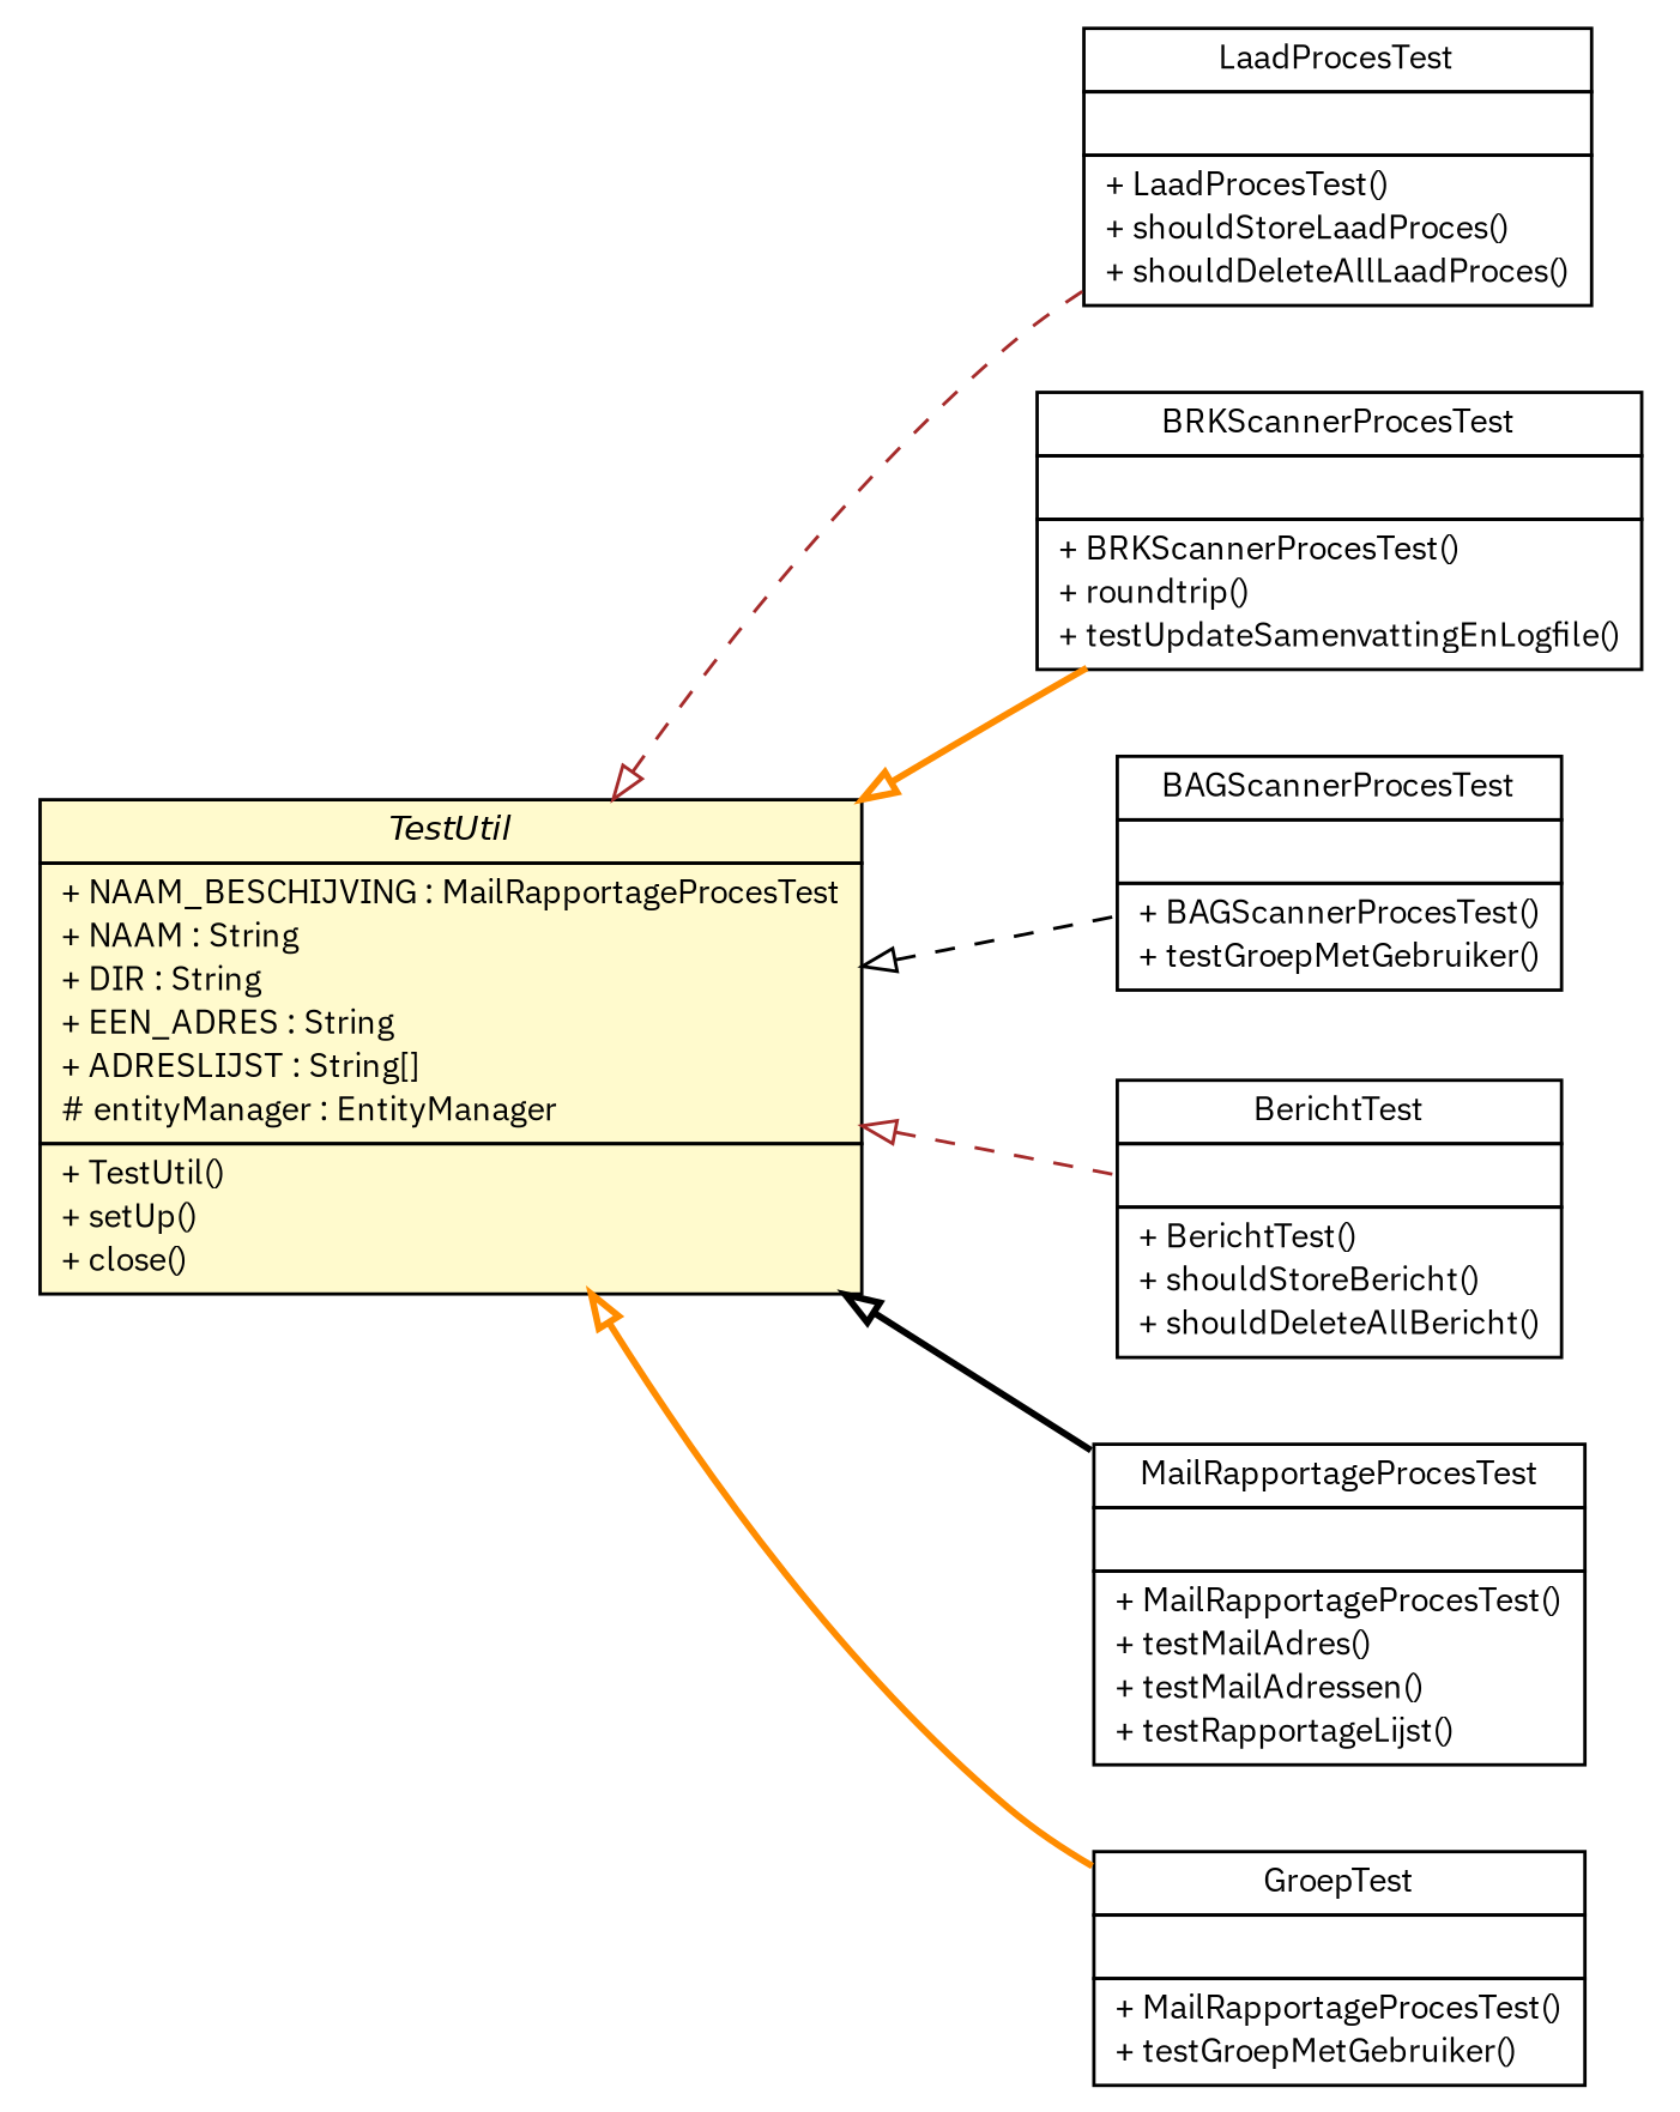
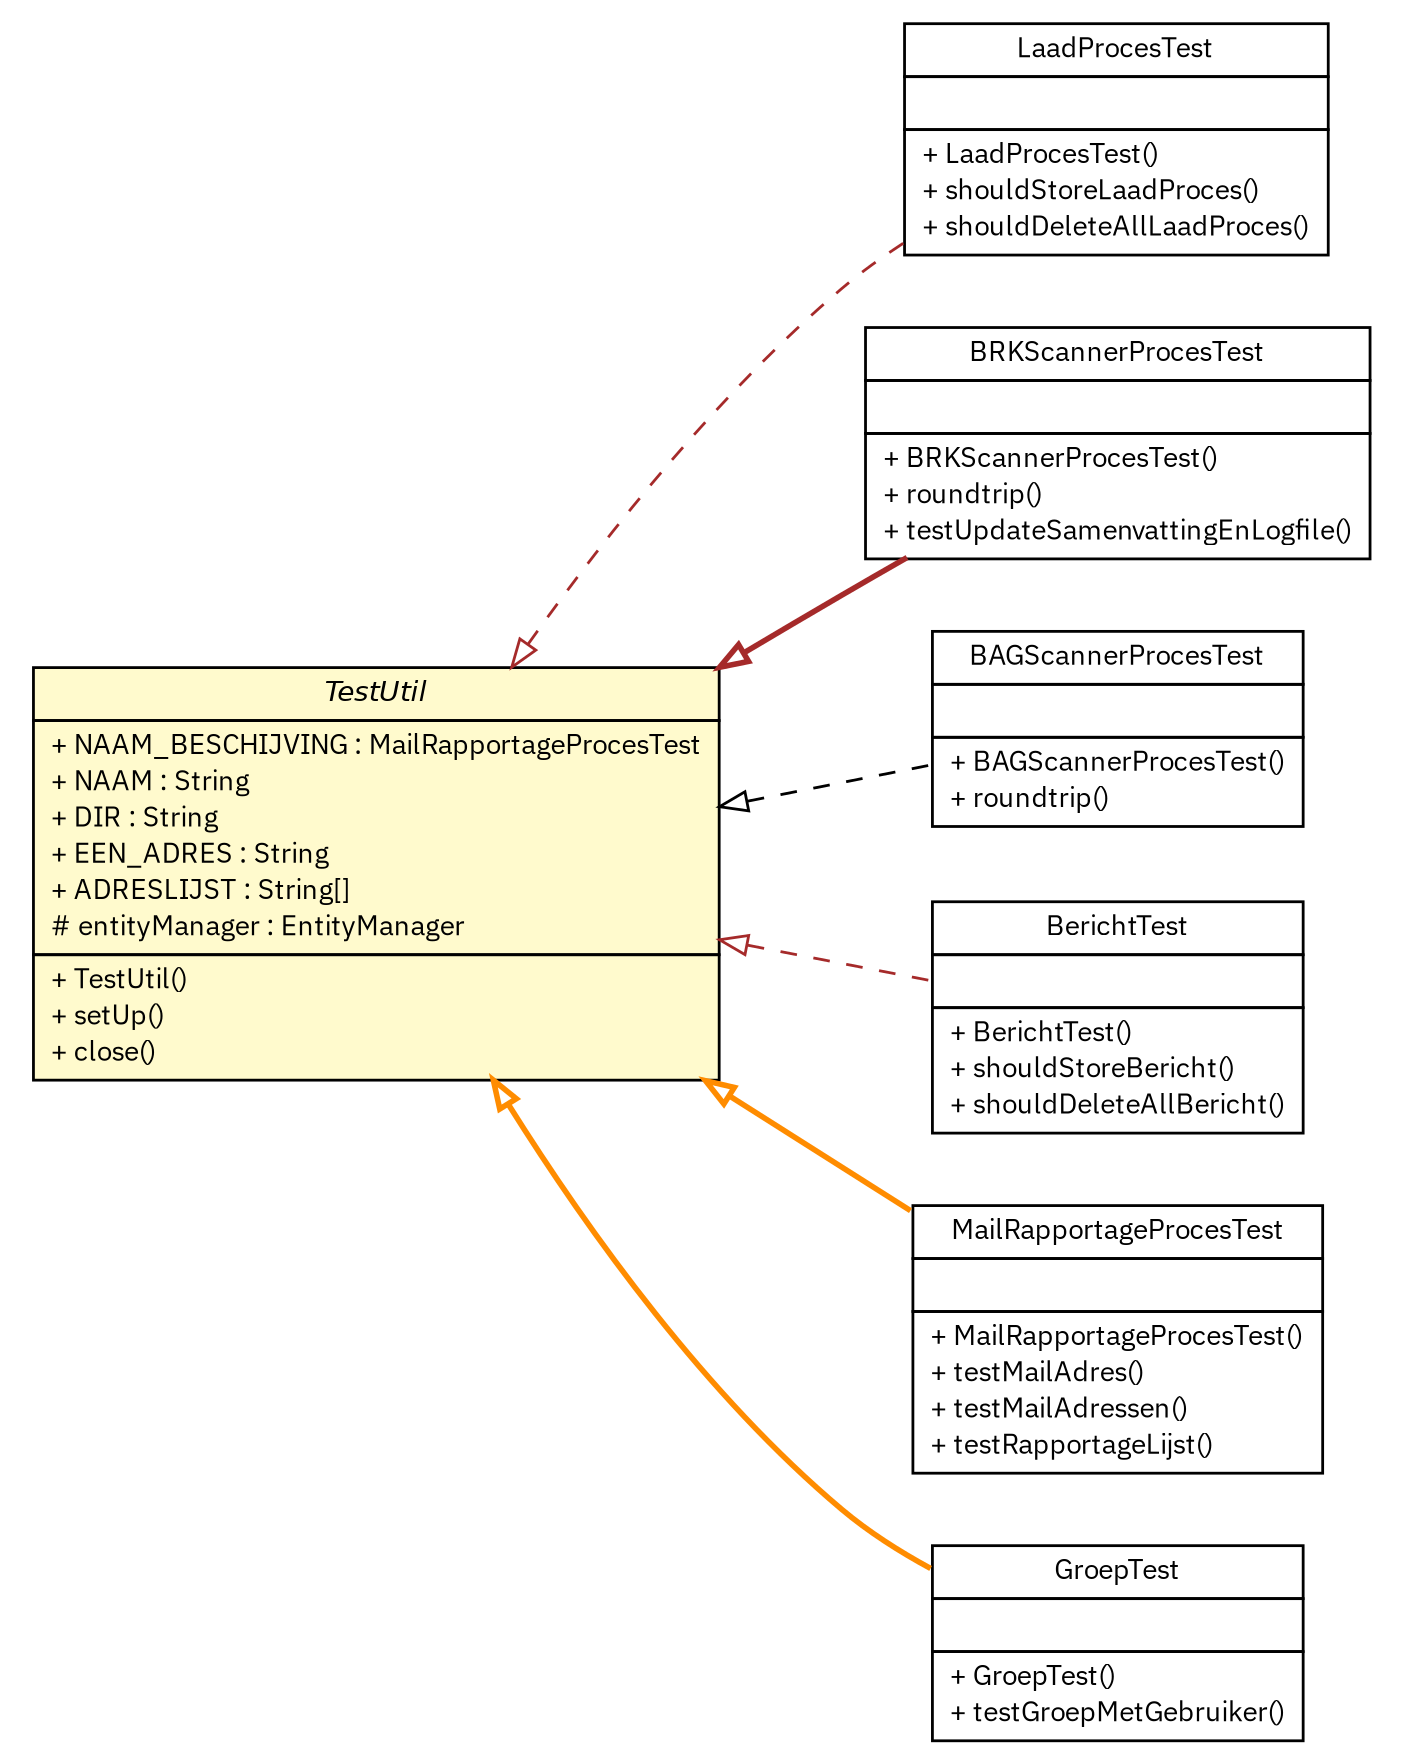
  digraph {
    fontname="IBM Plex Sans"
    nodesep=0.25
    rankdir=LR
    ranksep=0.5
    node [fontcolor=black fontname="IBM Plex Sans" fontsize=10.0 shape=plaintext]
    edge [arrowtail=empty color=brown dir=back fontname="IBM Plex Sans" fontsize=10 headport=p labelfontname=Helvetica labelfontsize=10 style=dashed tailport=p]
    n1 [label=<<table title="nl.b3p.brmo.persistence.staging.LaadProcesTest" border="0" cellborder="1" cellspacing="0" cellpadding="2" port="p" href="./staging/LaadProcesTest.html"> 		<tr><td><table border="0" cellspacing="0" cellpadding="1"> <tr><td align="center" balign="center"> LaadProcesTest </td></tr> 		</table></td></tr> 		<tr><td><table border="0" cellspacing="0" cellpadding="1"> <tr><td align="left" balign="left">  </td></tr> 		</table></td></tr> 		<tr><td><table border="0" cellspacing="0" cellpadding="1"> <tr><td align="left" balign="left"> + LaadProcesTest() </td></tr> <tr><td align="left" balign="left"> + shouldStoreLaadProces() </td></tr> <tr><td align="left" balign="left"> + shouldDeleteAllLaadProces() </td></tr> 		</table></td></tr> 		</table>>]
    n2 [label=<<table title="nl.b3p.brmo.persistence.staging.BRKScannerProcesTest" border="0" cellborder="1" cellspacing="0" cellpadding="2" port="p" href="./staging/BRKScannerProcesTest.html"> 		<tr><td><table border="0" cellspacing="0" cellpadding="1"> <tr><td align="center" balign="center"> BRKScannerProcesTest </td></tr> 		</table></td></tr> 		<tr><td><table border="0" cellspacing="0" cellpadding="1"> <tr><td align="left" balign="left">  </td></tr> 		</table></td></tr> 		<tr><td><table border="0" cellspacing="0" cellpadding="1"> <tr><td align="left" balign="left"> + BRKScannerProcesTest() </td></tr> <tr><td align="left" balign="left"> + roundtrip() </td></tr> <tr><td align="left" balign="left"> + testUpdateSamenvattingEnLogfile() </td></tr> 		</table></td></tr> 		</table>>]
-   n3 [label=<<table title="nl.b3p.brmo.persistence.staging.BAGScannerProcesTest" border="0" cellborder="1" cellspacing="0" cellpadding="2" port="p" href="./staging/BAGScannerProcesTest.html"> 		<tr><td><table border="0" cellspacing="0" cellpadding="1"> <tr><td align="center" balign="center"> BAGScannerProcesTest </td></tr> 		</table></td></tr> 		<tr><td><table border="0" cellspacing="0" cellpadding="1"> <tr><td align="left" balign="left">  </td></tr> 		</table></td></tr> 		<tr><td><table border="0" cellspacing="0" cellpadding="1"> <tr><td align="left" balign="left"> + BAGScannerProcesTest() </td></tr> <tr><td align="left" balign="left"> + testGroepMetGebruiker() </td></tr> 		</table></td></tr> 		</table>>]
+   n3 [label=<<table title="nl.b3p.brmo.persistence.staging.BAGScannerProcesTest" border="0" cellborder="1" cellspacing="0" cellpadding="2" port="p" href="./staging/BAGScannerProcesTest.html"> 		<tr><td><table border="0" cellspacing="0" cellpadding="1"> <tr><td align="center" balign="center"> BAGScannerProcesTest </td></tr> 		</table></td></tr> 		<tr><td><table border="0" cellspacing="0" cellpadding="1"> <tr><td align="left" balign="left">  </td></tr> 		</table></td></tr> 		<tr><td><table border="0" cellspacing="0" cellpadding="1"> <tr><td align="left" balign="left"> + BAGScannerProcesTest() </td></tr> <tr><td align="left" balign="left"> + roundtrip() </td></tr> 		</table></td></tr> 		</table>>]
    n4 [label=<<table title="nl.b3p.brmo.persistence.staging.BerichtTest" border="0" cellborder="1" cellspacing="0" cellpadding="2" port="p" href="./staging/BerichtTest.html"> 		<tr><td><table border="0" cellspacing="0" cellpadding="1"> <tr><td align="center" balign="center"> BerichtTest </td></tr> 		</table></td></tr> 		<tr><td><table border="0" cellspacing="0" cellpadding="1"> <tr><td align="left" balign="left">  </td></tr> 		</table></td></tr> 		<tr><td><table border="0" cellspacing="0" cellpadding="1"> <tr><td align="left" balign="left"> + BerichtTest() </td></tr> <tr><td align="left" balign="left"> + shouldStoreBericht() </td></tr> <tr><td align="left" balign="left"> + shouldDeleteAllBericht() </td></tr> 		</table></td></tr> 		</table>>]
    n5 [label=<<table title="nl.b3p.brmo.persistence.staging.MailRapportageProcesTest" border="0" cellborder="1" cellspacing="0" cellpadding="2" port="p" href="./staging/MailRapportageProcesTest.html"> 		<tr><td><table border="0" cellspacing="0" cellpadding="1"> <tr><td align="center" balign="center"> MailRapportageProcesTest </td></tr> 		</table></td></tr> 		<tr><td><table border="0" cellspacing="0" cellpadding="1"> <tr><td align="left" balign="left">  </td></tr> 		</table></td></tr> 		<tr><td><table border="0" cellspacing="0" cellpadding="1"> <tr><td align="left" balign="left"> + MailRapportageProcesTest() </td></tr> <tr><td align="left" balign="left"> + testMailAdres() </td></tr> <tr><td align="left" balign="left"> + testMailAdressen() </td></tr> <tr><td align="left" balign="left"> + testRapportageLijst() </td></tr> 		</table></td></tr> 		</table>>]
    n6 [label=<<table title="nl.b3p.brmo.persistence.TestUtil" border="0" cellborder="1" cellspacing="0" cellpadding="2" port="p" bgcolor="lemonChiffon" href="./TestUtil.html"> 		<tr><td><table border="0" cellspacing="0" cellpadding="1"> <tr><td align="center" balign="center"><font face="Helvetica-Oblique"> TestUtil </font></td></tr> 		</table></td></tr> 		<tr><td><table border="0" cellspacing="0" cellpadding="1"> <tr><td align="left" balign="left"> + NAAM_BESCHIJVING : MailRapportageProcesTest </td></tr> <tr><td align="left" balign="left"> + NAAM : String </td></tr> <tr><td align="left" balign="left"> + DIR : String </td></tr> <tr><td align="left" balign="left"> + EEN_ADRES : String </td></tr> <tr><td align="left" balign="left"> + ADRESLIJST : String[] </td></tr> <tr><td align="left" balign="left"> # entityManager : EntityManager </td></tr> 		</table></td></tr> 		<tr><td><table border="0" cellspacing="0" cellpadding="1"> <tr><td align="left" balign="left"> + TestUtil() </td></tr> <tr><td align="left" balign="left"> + setUp() </td></tr> <tr><td align="left" balign="left"> + close() </td></tr> 		</table></td></tr> 		</table>>]
-   n7 [label=<<table title="nl.b3p.brmo.persistence.auth.GroepTest" border="0" cellborder="1" cellspacing="0" cellpadding="2" port="p" href="./auth/GroepTest.html"> 		<tr><td><table border="0" cellspacing="0" cellpadding="1"> <tr><td align="center" balign="center"> GroepTest </td></tr> 		</table></td></tr> 		<tr><td><table border="0" cellspacing="0" cellpadding="1"> <tr><td align="left" balign="left">  </td></tr> 		</table></td></tr> 		<tr><td><table border="0" cellspacing="0" cellpadding="1"> <tr><td align="left" balign="left"> + MailRapportageProcesTest() </td></tr> <tr><td align="left" balign="left"> + testGroepMetGebruiker() </td></tr> 		</table></td></tr> 		</table>>]
+   n7 [label=<<table title="nl.b3p.brmo.persistence.auth.GroepTest" border="0" cellborder="1" cellspacing="0" cellpadding="2" port="p" href="./auth/GroepTest.html"> 		<tr><td><table border="0" cellspacing="0" cellpadding="1"> <tr><td align="center" balign="center"> GroepTest </td></tr> 		</table></td></tr> 		<tr><td><table border="0" cellspacing="0" cellpadding="1"> <tr><td align="left" balign="left">  </td></tr> 		</table></td></tr> 		<tr><td><table border="0" cellspacing="0" cellpadding="1"> <tr><td align="left" balign="left"> + GroepTest() </td></tr> <tr><td align="left" balign="left"> + testGroepMetGebruiker() </td></tr> 		</table></td></tr> 		</table>>]
    n6 -> n1
-   n6 -> n2 [color=darkorange style=bold]
+   n6 -> n2 [style=bold]
    n6 -> n3 [color=black]
    n6 -> n4
-   n6 -> n5 [color=black style=bold]
+   n6 -> n5 [color=darkorange style=bold]
    n6 -> n7 [color=darkorange style=bold]
  }
